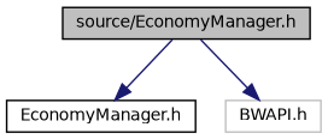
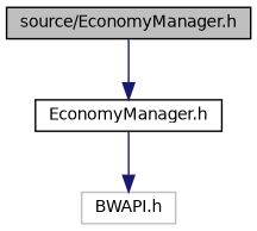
  digraph {
    node [color=black fillcolor=white fontname=Helvetica fontsize=10 shape=record style=filled]
    edge [color=midnightblue fontname=Helvetica fontsize=10 labelfontname=Helvetica labelfontsize=10 style=solid]
    n1 [fillcolor=grey75 fontcolor=black height=0.2 label="source/EconomyManager.h" width=0.4]
    n2 [height=0.2 label="EconomyManager.h" width=0.4]
    n3 [color=grey75 height=0.2 label="BWAPI.h" width=0.4]
    n1 -> n2
-   n1 -> n3
+   n2 -> n3
  }
